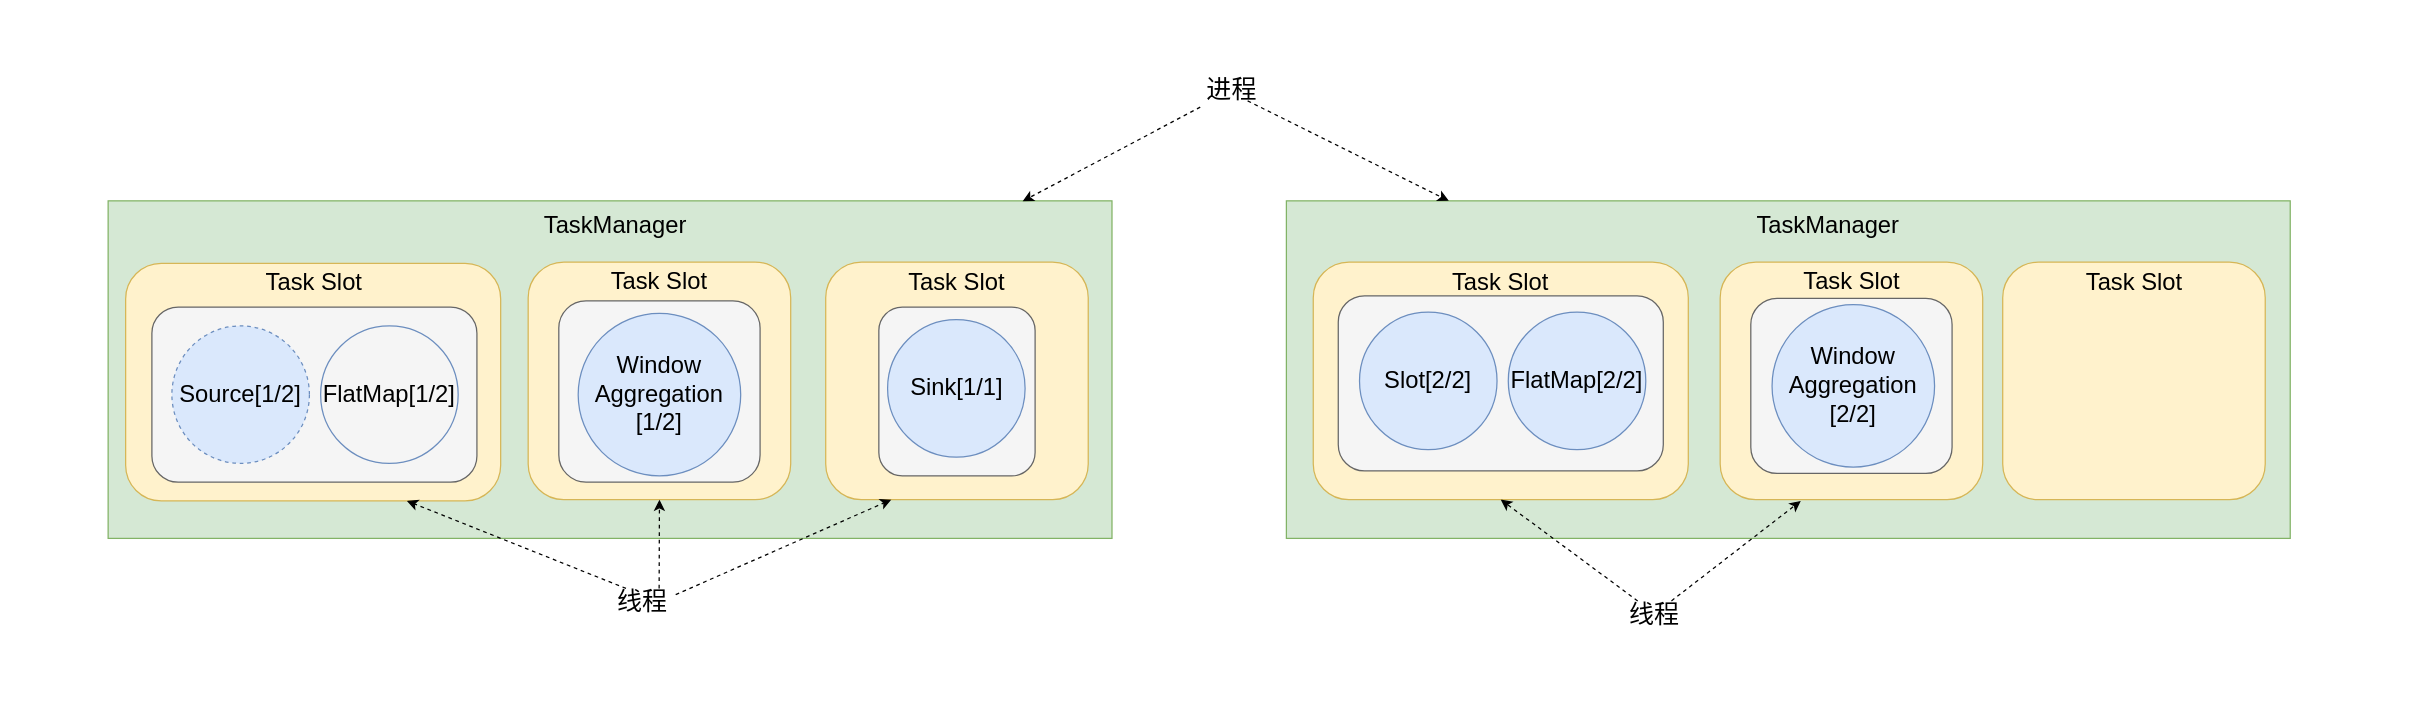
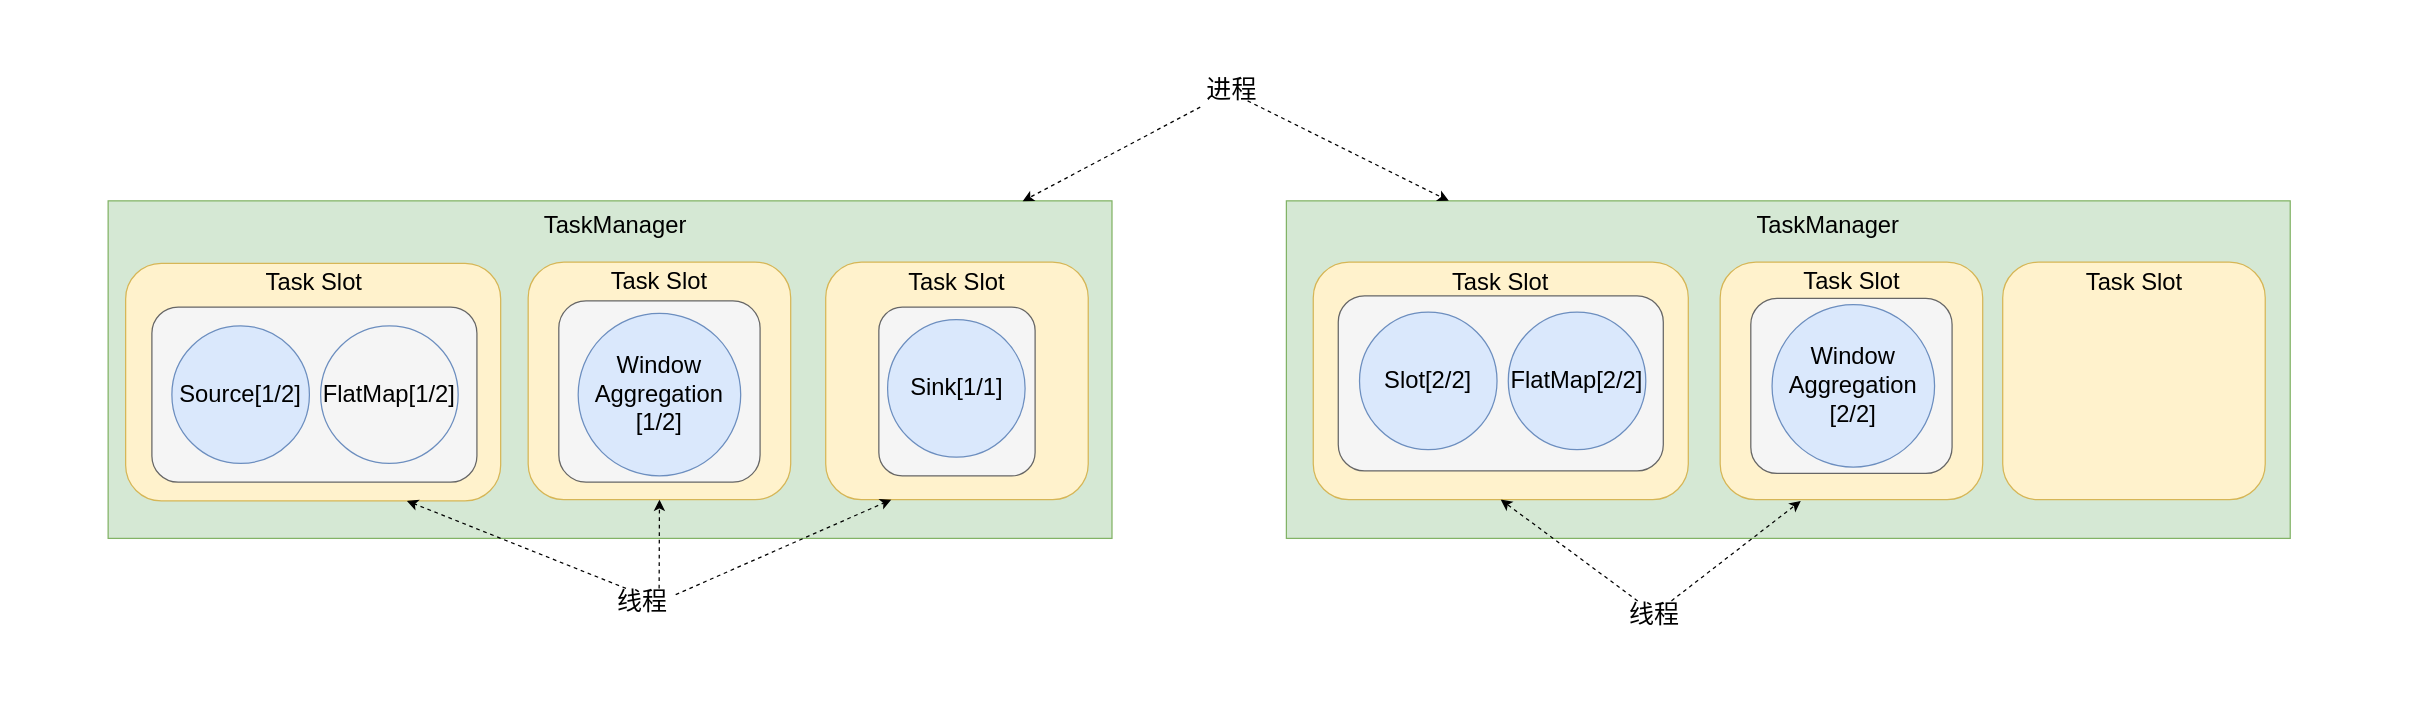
  <mxCell id="0" />
  <mxCell id="1" parent="0" />
  <mxCell id="2" value="" style="rounded=0;whiteSpace=wrap;html=1;strokeColor=none;fontSize=19;" parent="1" vertex="1"><mxGeometry x="20" y="20" width="1889" height="520" as="geometry" /></mxCell>
  <mxCell id="3" value="" style="rounded=0;whiteSpace=wrap;html=1;fillColor=#d5e8d4;strokeColor=#82b366;fontSize=19;" parent="1" vertex="1"><mxGeometry x="1028.5" y="160" width="803" height="270" as="geometry" /></mxCell>
  <mxCell id="4" value="" style="rounded=0;whiteSpace=wrap;html=1;fillColor=#d5e8d4;strokeColor=#82b366;fontSize=19;" parent="1" vertex="1"><mxGeometry x="86" y="160" width="803" height="270" as="geometry" /></mxCell>
  <mxCell id="5" value="" style="rounded=1;whiteSpace=wrap;html=1;fillColor=#fff2cc;strokeColor=#d6b656;fontSize=19;" parent="1" vertex="1"><mxGeometry x="1375.5" y="209" width="210" height="190" as="geometry" /></mxCell>
  <mxCell id="6" value="" style="rounded=1;whiteSpace=wrap;html=1;fillColor=#fff2cc;strokeColor=#d6b656;fontSize=19;" parent="1" vertex="1"><mxGeometry x="1050" y="209" width="300" height="190" as="geometry" /></mxCell>
  <mxCell id="7" value="" style="rounded=1;whiteSpace=wrap;html=1;fillColor=#fff2cc;strokeColor=#d6b656;fontSize=19;" parent="1" vertex="1"><mxGeometry x="660" y="209" width="210" height="190" as="geometry" /></mxCell>
  <mxCell id="8" value="" style="rounded=1;whiteSpace=wrap;html=1;fillColor=#fff2cc;strokeColor=#d6b656;fontSize=19;" parent="1" vertex="1"><mxGeometry x="422" y="209" width="210" height="190" as="geometry" /></mxCell>
  <mxCell id="9" value="" style="rounded=1;whiteSpace=wrap;html=1;fillColor=#fff2cc;strokeColor=#d6b656;fontSize=19;" parent="1" vertex="1"><mxGeometry y="210" width="300" height="190" as="geometry" x="100" /></mxCell>
  <mxCell id="10" value="" style="rounded=1;whiteSpace=wrap;html=1;fillColor=#f5f5f5;strokeColor=#666666;fontColor=#333333;fontSize=19;" parent="1" vertex="1"><mxGeometry x="702.5" y="245" width="125" height="135" as="geometry" /></mxCell>
  <mxCell id="11" value="" style="rounded=1;whiteSpace=wrap;html=1;fillColor=#f5f5f5;strokeColor=#666666;fontColor=#333333;fontSize=19;" parent="1" vertex="1"><mxGeometry x="446.5" y="240" width="161" height="145" as="geometry" /></mxCell>
  <mxCell id="12" value="" style="rounded=1;whiteSpace=wrap;html=1;fillColor=#f5f5f5;strokeColor=#666666;fontColor=#333333;fontSize=19;" parent="1" vertex="1"><mxGeometry x="1070" y="236" width="260" height="140" as="geometry" /></mxCell>
  <mxCell id="13" value="" style="rounded=1;whiteSpace=wrap;html=1;fillColor=#f5f5f5;strokeColor=#666666;fontColor=#333333;fontSize=19;" parent="1" vertex="1"><mxGeometry x="121" y="245" width="260" height="140" as="geometry" /></mxCell>
  <mxCell id="14" value="&lt;font style=&quot;font-size: 19px;&quot;&gt;FlatMap[1/2]&lt;br style=&quot;font-size: 19px;&quot;&gt;&lt;/font&gt;" style="ellipse;whiteSpace=wrap;html=1;aspect=fixed;fillColor=#f5f5f5;strokeColor=#6c8ebf;fontSize=19;" parent="1" vertex="1"><mxGeometry x="256" y="260" width="110" height="110" as="geometry" /></mxCell>
- <mxCell id="15" value="&lt;span style=&quot;font-size: 19px;&quot;&gt;Source[1/2]&lt;/span&gt;" style="ellipse;whiteSpace=wrap;html=1;aspect=fixed;fillColor=#dae8fc;strokeColor=#6c8ebf;fontSize=19;dashed=1;" parent="1" vertex="1"><mxGeometry x="137" y="260" width="110" height="110" as="geometry" /></mxCell>
+ <mxCell id="15" value="&lt;span style=&quot;font-size: 19px;&quot;&gt;Source[1/2]&lt;/span&gt;" style="ellipse;whiteSpace=wrap;html=1;aspect=fixed;fillColor=#dae8fc;strokeColor=#6c8ebf;fontSize=19;" parent="1" vertex="1"><mxGeometry x="137" y="260" width="110" height="110" as="geometry" /></mxCell>
  <mxCell id="16" value="&lt;span style=&quot;font-size: 19px;&quot;&gt;Window&lt;br style=&quot;font-size: 19px;&quot;&gt;Aggregation&lt;br style=&quot;font-size: 19px;&quot;&gt;[1/2]&lt;br style=&quot;font-size: 19px;&quot;&gt;&lt;/span&gt;" style="ellipse;whiteSpace=wrap;html=1;aspect=fixed;fillColor=#dae8fc;strokeColor=#6c8ebf;fontSize=19;" parent="1" vertex="1"><mxGeometry x="462" y="250" width="130" height="130" as="geometry" /></mxCell>
  <mxCell id="17" value="&lt;span style=&quot;font-size: 19px;&quot;&gt;Sink[1/1]&lt;/span&gt;" style="ellipse;whiteSpace=wrap;html=1;aspect=fixed;fillColor=#dae8fc;strokeColor=#6c8ebf;fontSize=19;" parent="1" vertex="1"><mxGeometry x="709.5" y="255" width="110" height="110" as="geometry" /></mxCell>
  <mxCell id="18" value="&lt;span style=&quot;font-size: 19px;&quot;&gt;Slot[2/2]&lt;/span&gt;" style="ellipse;whiteSpace=wrap;html=1;aspect=fixed;fillColor=#dae8fc;strokeColor=#6c8ebf;fontSize=19;" parent="1" vertex="1"><mxGeometry x="1087" y="249" width="110" height="110" as="geometry" /></mxCell>
  <mxCell id="19" value="&lt;font style=&quot;font-size: 19px;&quot;&gt;FlatMap[2/2]&lt;br style=&quot;font-size: 19px;&quot;&gt;&lt;/font&gt;" style="ellipse;whiteSpace=wrap;html=1;aspect=fixed;fillColor=#dae8fc;strokeColor=#6c8ebf;fontSize=19;" parent="1" vertex="1"><mxGeometry x="1206" y="249" width="110" height="110" as="geometry" /></mxCell>
  <mxCell id="20" value="" style="rounded=1;whiteSpace=wrap;html=1;fillColor=#f5f5f5;strokeColor=#666666;fontColor=#333333;fontSize=19;" parent="1" vertex="1"><mxGeometry x="1400" y="238" width="161" height="140" as="geometry" /></mxCell>
  <mxCell id="21" value="&lt;span style=&quot;font-size: 19px;&quot;&gt;Window&lt;br style=&quot;font-size: 19px;&quot;&gt;Aggregation&lt;br style=&quot;font-size: 19px;&quot;&gt;[2/2]&lt;br style=&quot;font-size: 19px;&quot;&gt;&lt;/span&gt;" style="ellipse;whiteSpace=wrap;html=1;aspect=fixed;fillColor=#dae8fc;strokeColor=#6c8ebf;fontSize=19;" parent="1" vertex="1"><mxGeometry x="1417" y="243" width="130" height="130" as="geometry" /></mxCell>
  <mxCell id="22" value="&lt;font style=&quot;font-size: 20px;&quot;&gt;线程&lt;/font&gt;" style="text;html=1;strokeColor=none;fillColor=none;align=center;verticalAlign=middle;whiteSpace=wrap;rounded=0;fontSize=20;" parent="1" vertex="1"><mxGeometry x="487" y="470" width="53" height="20" as="geometry" /></mxCell>
  <mxCell id="23" value="&lt;font style=&quot;font-size: 20px;&quot;&gt;线程&lt;/font&gt;" style="text;html=1;strokeColor=none;fillColor=none;align=center;verticalAlign=middle;whiteSpace=wrap;rounded=0;fontSize=20;" parent="1" vertex="1"><mxGeometry x="1296" y="480" width="54" height="20" as="geometry" /></mxCell>
  <mxCell id="24" value="&lt;font style=&quot;font-size: 19px;&quot;&gt;Task Slot&lt;/font&gt;" style="text;html=1;strokeColor=none;fillColor=none;align=center;verticalAlign=middle;whiteSpace=wrap;rounded=0;fontSize=19;" parent="1" vertex="1"><mxGeometry x="208" y="216" width="86" height="20" as="geometry" /></mxCell>
  <mxCell id="25" value="&lt;font style=&quot;font-size: 19px;&quot;&gt;Task Slot&lt;/font&gt;" style="text;html=1;strokeColor=none;fillColor=none;align=center;verticalAlign=middle;whiteSpace=wrap;rounded=0;fontSize=19;" parent="1" vertex="1"><mxGeometry x="481" y="215" width="92" height="20" as="geometry" /></mxCell>
  <mxCell id="26" value="&lt;font style=&quot;font-size: 19px;&quot;&gt;Task Slot&lt;/font&gt;" style="text;html=1;strokeColor=none;fillColor=none;align=center;verticalAlign=middle;whiteSpace=wrap;rounded=0;fontSize=19;" parent="1" vertex="1"><mxGeometry x="719.5" y="216" width="90" height="20" as="geometry" /></mxCell>
  <mxCell id="27" value="" style="endArrow=classic;html=1;exitX=0.25;exitY=0;exitDx=0;exitDy=0;entryX=0.75;entryY=1;entryDx=0;entryDy=0;dashed=1;fontSize=19;" parent="1" source="22" target="9" edge="1"><mxGeometry width="50" height="50" relative="1" as="geometry"><mxPoint x="410" y="490" as="sourcePoint" /><mxPoint x="460" y="440" as="targetPoint" /></mxGeometry></mxCell>
  <mxCell id="28" value="" style="endArrow=classic;html=1;exitX=0.75;exitY=0;exitDx=0;exitDy=0;entryX=0.5;entryY=1;entryDx=0;entryDy=0;dashed=1;fontSize=19;" parent="1" source="22" target="8" edge="1"><mxGeometry width="50" height="50" relative="1" as="geometry"><mxPoint x="550" y="470" as="sourcePoint" /><mxPoint x="600" y="420" as="targetPoint" /></mxGeometry></mxCell>
  <mxCell id="29" value="" style="endArrow=classic;html=1;exitX=1;exitY=0.25;exitDx=0;exitDy=0;entryX=0.25;entryY=1;entryDx=0;entryDy=0;dashed=1;fontSize=19;" parent="1" source="22" target="7" edge="1"><mxGeometry width="50" height="50" relative="1" as="geometry"><mxPoint x="560" y="470" as="sourcePoint" /><mxPoint x="610" y="420" as="targetPoint" /></mxGeometry></mxCell>
  <mxCell id="30" value="&lt;font style=&quot;font-size: 19px;&quot;&gt;Task Slot&lt;/font&gt;" style="text;html=1;strokeColor=none;fillColor=none;align=center;verticalAlign=middle;whiteSpace=wrap;rounded=0;fontSize=19;" parent="1" vertex="1"><mxGeometry x="1159" y="216" width="82" height="20" as="geometry" /></mxCell>
  <mxCell id="31" value="&lt;font style=&quot;font-size: 19px;&quot;&gt;Task Slot&lt;/font&gt;" style="text;html=1;strokeColor=none;fillColor=none;align=center;verticalAlign=middle;whiteSpace=wrap;rounded=0;fontSize=19;" parent="1" vertex="1"><mxGeometry x="1440.5" y="215" width="80" height="20" as="geometry" /></mxCell>
  <mxCell id="32" value="" style="endArrow=classic;html=1;exitX=0.75;exitY=0;exitDx=0;exitDy=0;dashed=1;fontSize=19;" parent="1" source="23" edge="1"><mxGeometry width="50" height="50" relative="1" as="geometry"><mxPoint x="1310" y="470" as="sourcePoint" /><mxPoint x="1440" y="400" as="targetPoint" /></mxGeometry></mxCell>
  <mxCell id="33" value="" style="endArrow=classic;html=1;exitX=0.25;exitY=0;exitDx=0;exitDy=0;entryX=0.5;entryY=1;entryDx=0;entryDy=0;dashed=1;fontSize=19;" parent="1" source="23" target="6" edge="1"><mxGeometry width="50" height="50" relative="1" as="geometry"><mxPoint x="1140" y="490" as="sourcePoint" /><mxPoint x="1190" y="440" as="targetPoint" /></mxGeometry></mxCell>
  <mxCell id="34" value="&lt;font style=&quot;font-size: 19px;&quot;&gt;TaskManager&lt;/font&gt;" style="text;html=1;strokeColor=none;fillColor=none;align=center;verticalAlign=middle;whiteSpace=wrap;rounded=0;fontSize=19;" parent="1" vertex="1"><mxGeometry x="472" y="170" width="40" height="20" as="geometry" /></mxCell>
  <mxCell id="35" value="" style="rounded=1;whiteSpace=wrap;html=1;fillColor=#fff2cc;strokeColor=#d6b656;fontSize=19;" parent="1" vertex="1"><mxGeometry x="1601.5" y="209" width="210" height="190" as="geometry" /></mxCell>
  <mxCell id="36" value="&lt;font style=&quot;font-size: 19px;&quot;&gt;Task Slot&lt;/font&gt;" style="text;html=1;strokeColor=none;fillColor=none;align=center;verticalAlign=middle;whiteSpace=wrap;rounded=0;fontSize=19;" parent="1" vertex="1"><mxGeometry x="1665.75" y="216" width="81.5" height="20" as="geometry" /></mxCell>
  <mxCell id="37" value="&lt;font style=&quot;font-size: 19px;&quot;&gt;TaskManager&lt;/font&gt;" style="text;html=1;strokeColor=none;fillColor=none;align=center;verticalAlign=middle;whiteSpace=wrap;rounded=0;fontSize=19;" parent="1" vertex="1"><mxGeometry x="1442" y="170" width="40" height="20" as="geometry" /></mxCell>
  <mxCell id="38" value="&lt;font style=&quot;font-size: 20px;&quot;&gt;进程&lt;/font&gt;" style="text;html=1;strokeColor=none;fillColor=none;align=center;verticalAlign=middle;whiteSpace=wrap;rounded=0;fontSize=20;" parent="1" vertex="1"><mxGeometry x="960" y="60" width="50" height="20" as="geometry" /></mxCell>
  <mxCell id="39" value="" style="endArrow=classic;html=1;entryX=0.911;entryY=0.001;entryDx=0;entryDy=0;entryPerimeter=0;exitX=-0.008;exitY=1.25;exitDx=0;exitDy=0;exitPerimeter=0;dashed=1;fontSize=19;" parent="1" source="38" target="4" edge="1"><mxGeometry width="50" height="50" relative="1" as="geometry"><mxPoint x="889" y="70" as="sourcePoint" /><mxPoint x="830" y="60" as="targetPoint" /></mxGeometry></mxCell>
  <mxCell id="40" value="" style="endArrow=classic;html=1;exitX=0.75;exitY=1;exitDx=0;exitDy=0;dashed=1;fontSize=19;" parent="1" source="38" target="3" edge="1"><mxGeometry width="50" height="50" relative="1" as="geometry"><mxPoint x="1000" y="110" as="sourcePoint" /><mxPoint x="1050" y="60" as="targetPoint" /></mxGeometry></mxCell>
